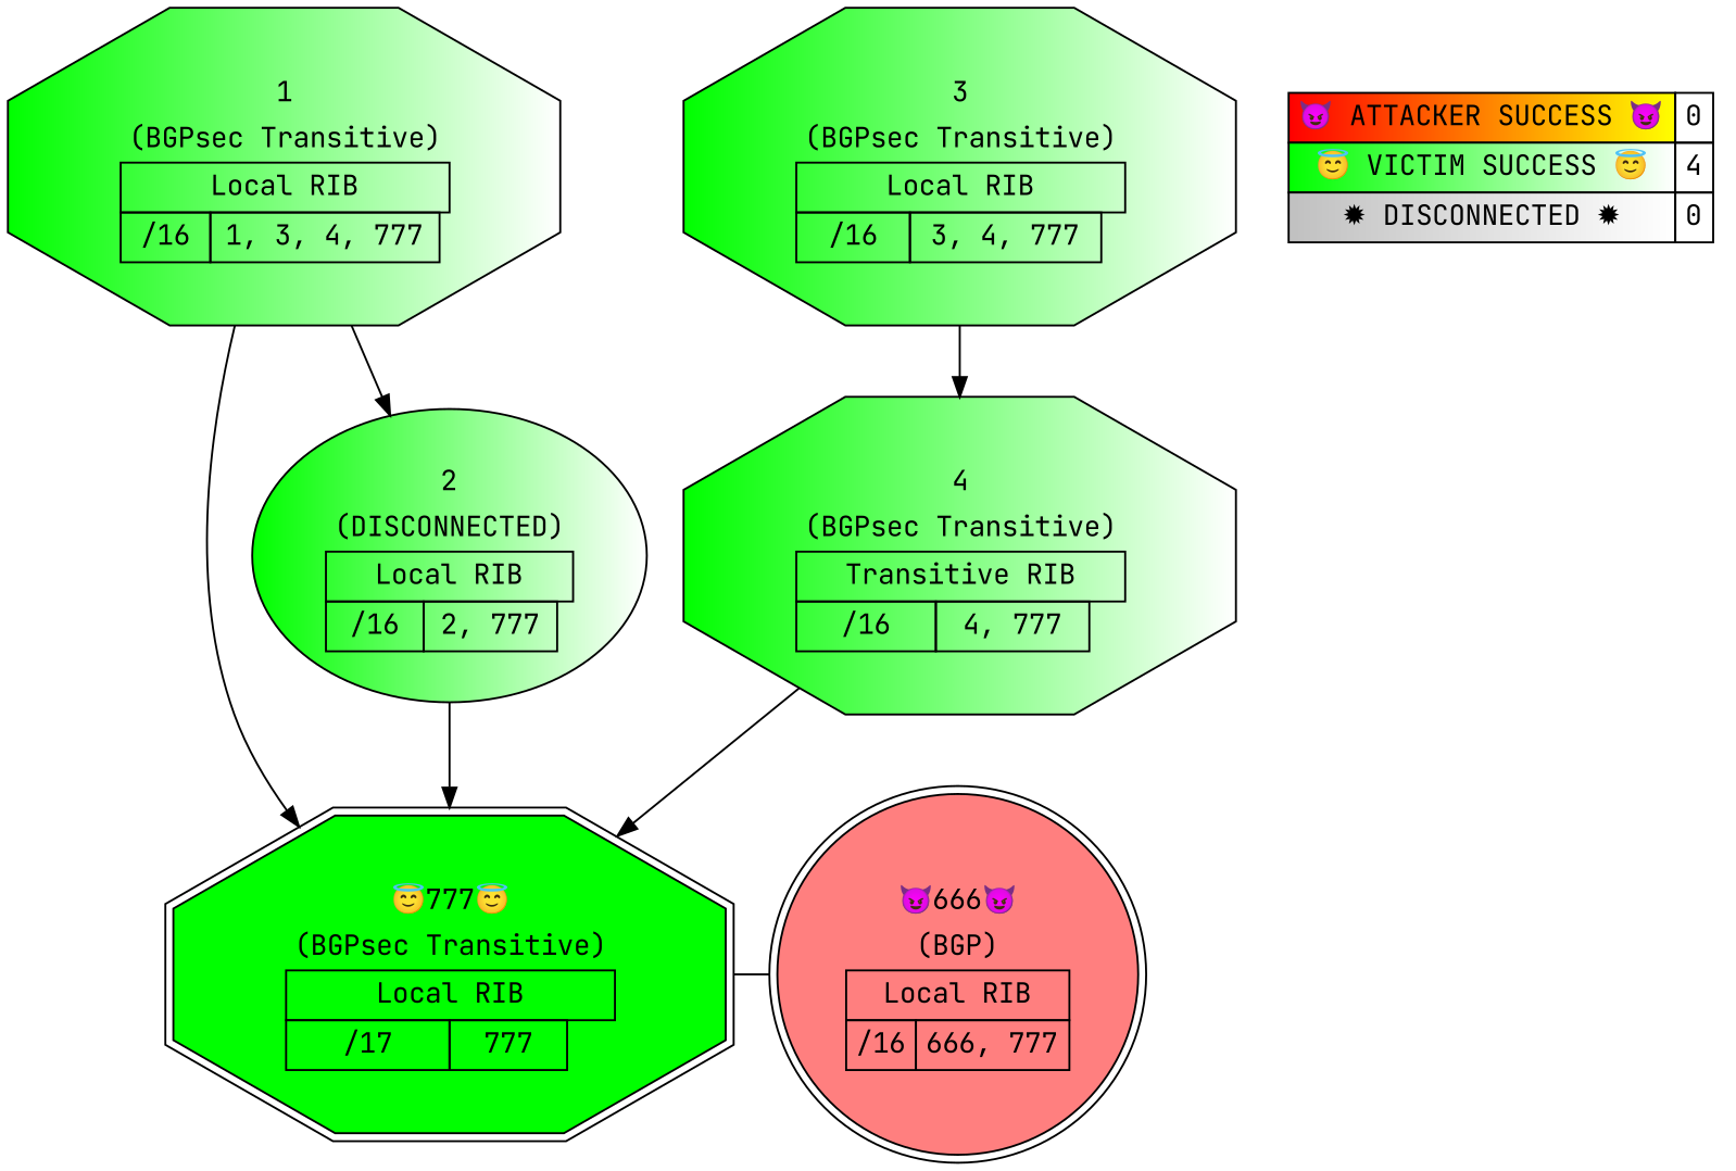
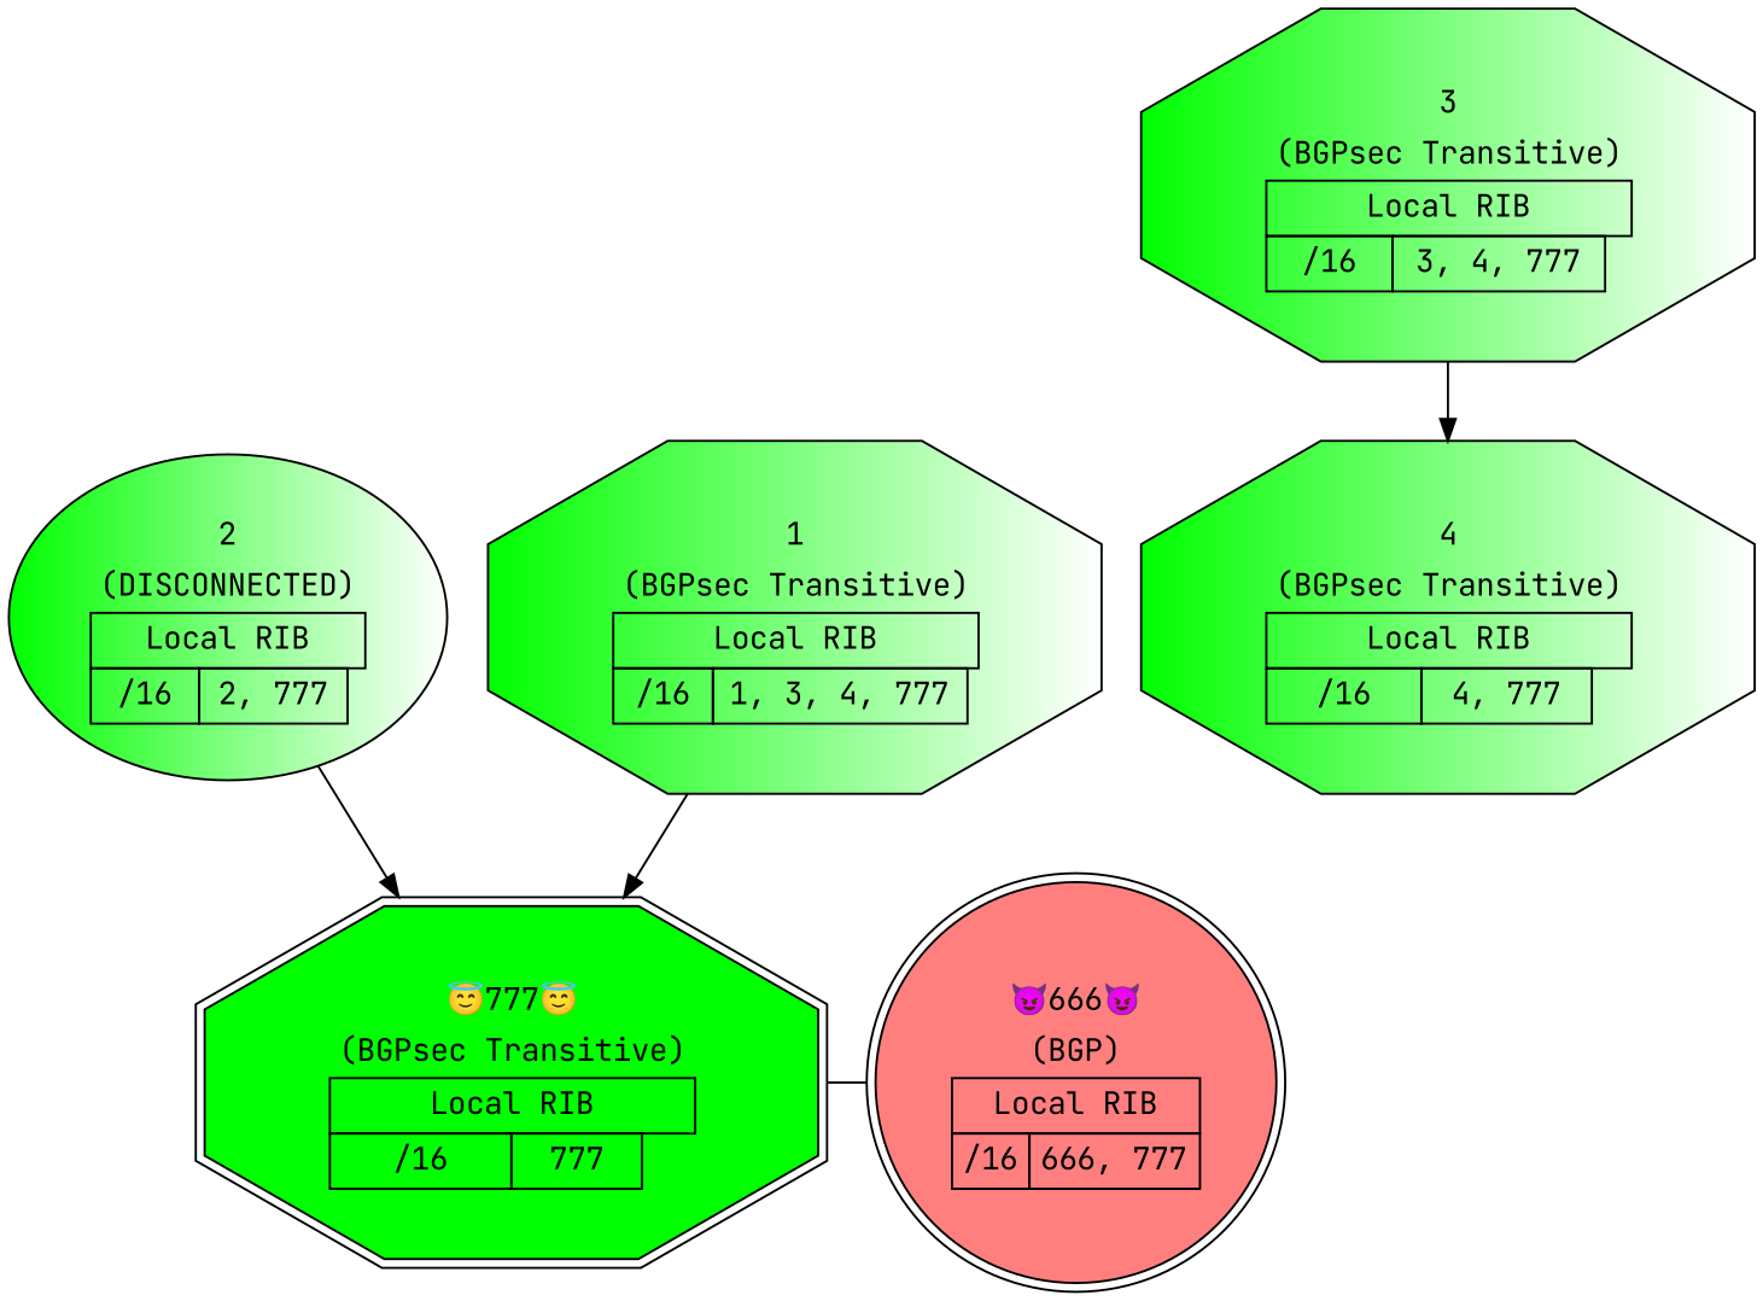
  digraph {
    fontname="JetBrains Mono"
    node [color=black fillcolor="green:white" fontname="JetBrains Mono" shape=octagon style=filled]
    edge [fontname="JetBrains Mono"]
    n1 [fillcolor="#FF7F7F" label=<                     <TABLE BORDER="0" CELLBORDER="1" CELLSPACING="0" CELLPADDING="4">                       <TR>                         <TD COLSPAN="3" BORDER="0">&#128520;666&#128520;</TD>                       </TR>                       <TR>                         <TD COLSPAN="3" BORDER="0">(BGP)</TD>                       </TR><TR>                     <TD COLSPAN="3">Local RIB</TD>                   </TR><TR>                         <TD>/16</TD>                         <TD>666, 777</TD>                       </TR></TABLE>> shape=doublecircle]
-   n2 [fillcolor=green label=<                     <TABLE BORDER="0" CELLBORDER="1" CELLSPACING="0" CELLPADDING="4">                       <TR>                         <TD COLSPAN="3" BORDER="0">&#128519;777&#128519;</TD>                       </TR>                       <TR>                         <TD COLSPAN="3" BORDER="0">(BGPsec Transitive)</TD>                       </TR><TR>                     <TD COLSPAN="3">Local RIB</TD>                   </TR><TR>                         <TD>/17</TD>                         <TD>777</TD>                       </TR></TABLE>> shape=doubleoctagon]
+   n2 [fillcolor=green label=<                     <TABLE BORDER="0" CELLBORDER="1" CELLSPACING="0" CELLPADDING="4">                       <TR>                         <TD COLSPAN="3" BORDER="0">&#128519;777&#128519;</TD>                       </TR>                       <TR>                         <TD COLSPAN="3" BORDER="0">(BGPsec Transitive)</TD>                       </TR><TR>                     <TD COLSPAN="3">Local RIB</TD>                   </TR><TR>                         <TD>/16</TD>                         <TD>777</TD>                       </TR></TABLE>> shape=doubleoctagon]
    n3 [label=<                     <TABLE BORDER="0" CELLBORDER="1" CELLSPACING="0" CELLPADDING="4">                       <TR>                         <TD COLSPAN="3" BORDER="0">2</TD>                       </TR>                       <TR>                         <TD COLSPAN="3" BORDER="0">(DISCONNECTED)</TD>                       </TR><TR>                     <TD COLSPAN="3">Local RIB</TD>                   </TR><TR>                         <TD>/16</TD>                         <TD>2, 777</TD>                       </TR></TABLE>> shape=""]
-   n4 [label=<                     <TABLE BORDER="0" CELLBORDER="1" CELLSPACING="0" CELLPADDING="4">                       <TR>                         <TD COLSPAN="3" BORDER="0">4</TD>                       </TR>                       <TR>                         <TD COLSPAN="3" BORDER="0">(BGPsec Transitive)</TD>                       </TR><TR>                     <TD COLSPAN="3">Transitive RIB</TD>                   </TR><TR>                         <TD>/16</TD>                         <TD>4, 777</TD>                       </TR></TABLE>>]
+   n4 [label=<                     <TABLE BORDER="0" CELLBORDER="1" CELLSPACING="0" CELLPADDING="4">                       <TR>                         <TD COLSPAN="3" BORDER="0">4</TD>                       </TR>                       <TR>                         <TD COLSPAN="3" BORDER="0">(BGPsec Transitive)</TD>                       </TR><TR>                     <TD COLSPAN="3">Local RIB</TD>                   </TR><TR>                         <TD>/16</TD>                         <TD>4, 777</TD>                       </TR></TABLE>>]
    n5 [label=<                     <TABLE BORDER="0" CELLBORDER="1" CELLSPACING="0" CELLPADDING="4">                       <TR>                         <TD COLSPAN="3" BORDER="0">3</TD>                       </TR>                       <TR>                         <TD COLSPAN="3" BORDER="0">(BGPsec Transitive)</TD>                       </TR><TR>                     <TD COLSPAN="3">Local RIB</TD>                   </TR><TR>                         <TD>/16</TD>                         <TD>3, 4, 777</TD>                       </TR></TABLE>>]
    n6 [label=<                     <TABLE BORDER="0" CELLBORDER="1" CELLSPACING="0" CELLPADDING="4">                       <TR>                         <TD COLSPAN="3" BORDER="0">1</TD>                       </TR>                       <TR>                         <TD COLSPAN="3" BORDER="0">(BGPsec Transitive)</TD>                       </TR><TR>                     <TD COLSPAN="3">Local RIB</TD>                   </TR><TR>                         <TD>/16</TD>                         <TD>1, 3, 4, 777</TD>                       </TR></TABLE>>]
-   n7 [fillcolor=white label=<<TABLE BORDER="0" CELLBORDER="1" CELLSPACING="0" CELLPADDING="4">                       <TR>                         <TD BGCOLOR="red:yellow">&#128520; ATTACKER SUCCESS &#128520;</TD>                         <TD>0</TD>                       </TR>                       <TR>                         <TD BGCOLOR="green:white">&#128519; VICTIM SUCCESS &#128519;</TD>                         <TD>4</TD>                       </TR>                       <TR>                         <TD BGCOLOR="grey:white">&#10041; DISCONNECTED &#10041;</TD>                         <TD>0</TD>                       </TR>                     </TABLE>> shape=plaintext]
    subgraph sub_1 {
      rank=same
      n1
      n2
    }
    subgraph sub_2 {
      rank=same
      n3
      n4
    }
    subgraph sub_3 {
      rank=same
      n5
    }
    subgraph sub_4 {
      rank=same
      n6
    }
    n2 -> n1 [dir=none]
    n3 -> n2
-   n4 -> n2
    n5 -> n4
    n6 -> n2
-   n6 -> n3
  }
